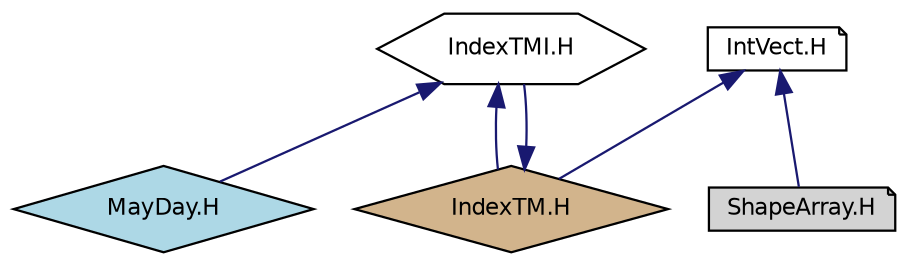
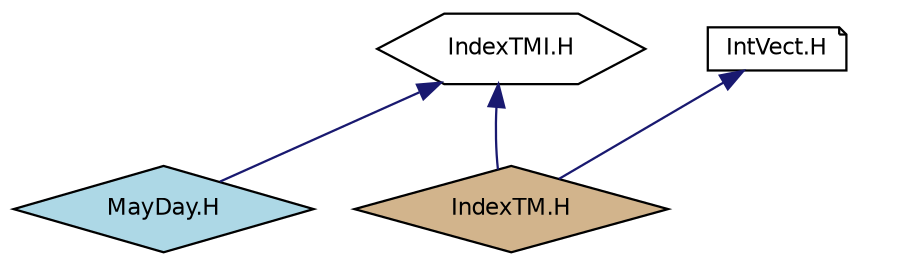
  digraph {
    node [color=black fillcolor=white fontname=Helvetica fontsize=10 shape=diamond style=filled]
    edge [color=midnightblue dir=back fontname=Helvetica fontsize=10 labelfontname=Helvetica labelfontsize=10 style=solid]
    n1 [fillcolor=lightblue fontcolor=black height=0.2 label="MayDay.H" width=0.4]
    n2 [height=0.2 label="IndexTMI.H" shape=hexagon width=0.4]
    n3 [fillcolor=tan height=0.2 label="IndexTM.H" width=0.4]
    n4 [height=0.2 label="IntVect.H" shape=note width=0.4]
-   n5 [fillcolor=lightgrey height=0.2 label="ShapeArray.H" shape=note width=0.4]
    n2 -> n1
    n2 -> n3
-   n3 -> n2
    n4 -> n3
-   n4 -> n5
  }
